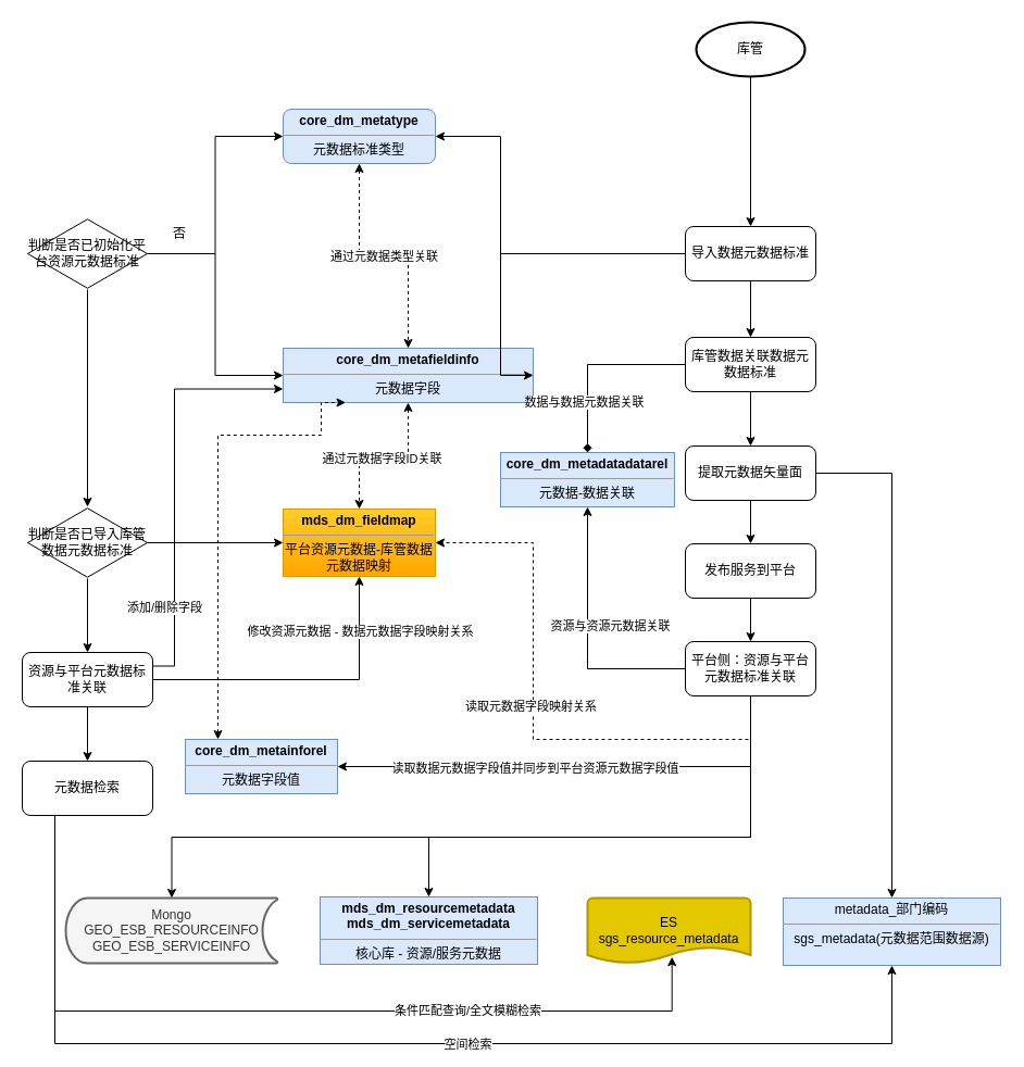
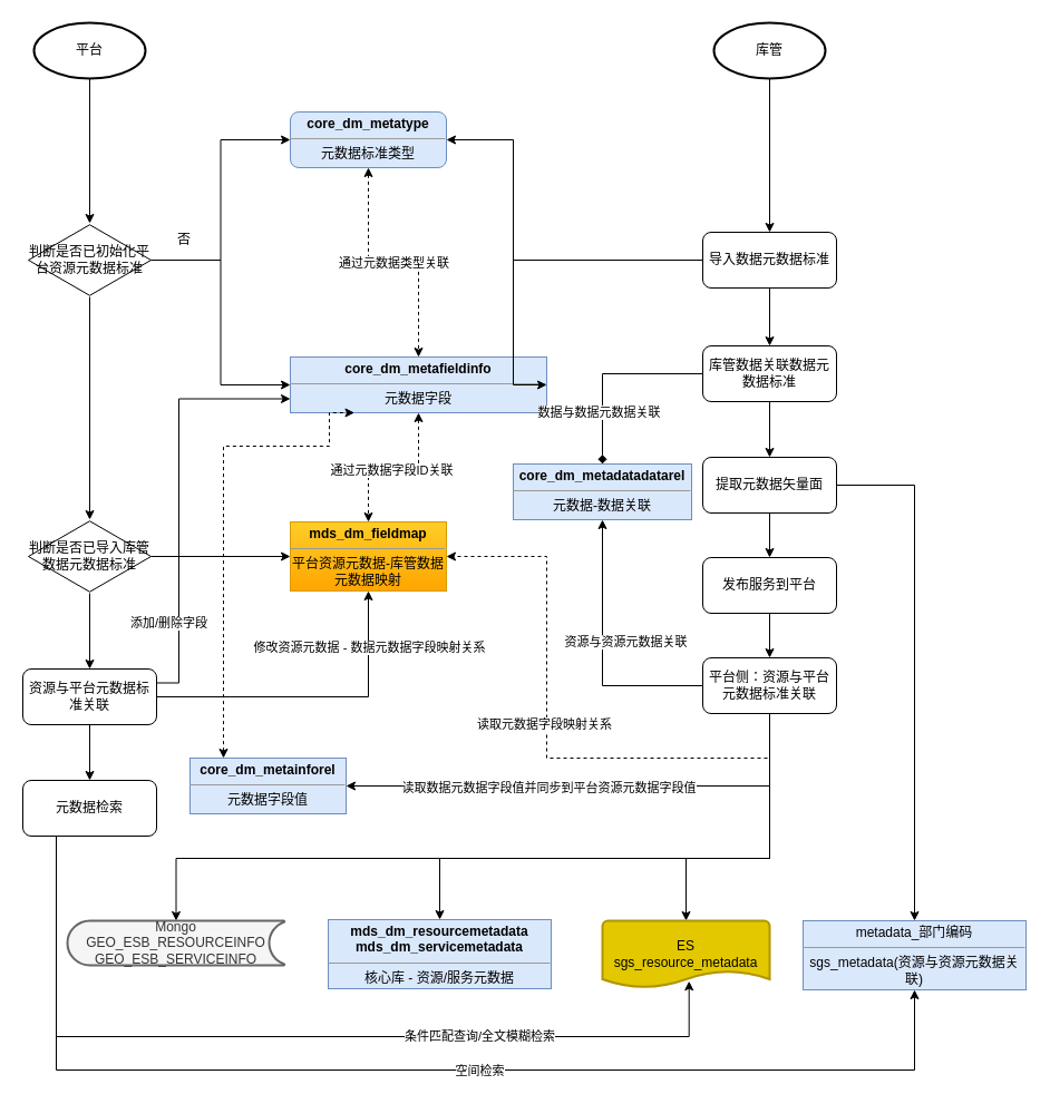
  <mxCell id="0" />
  <mxCell id="1" parent="0" />
  <mxCell id="2" style="edgeStyle=orthogonalEdgeStyle;rounded=0;orthogonalLoop=1;jettySize=auto;html=1;entryX=0.5;entryY=0;entryDx=0;entryDy=0;startArrow=classic;startFill=1;dashed=1;" edge="1" parent="1" source="4" target="7"><mxGeometry relative="1" as="geometry" /></mxCell>
  <mxCell id="3" value="通过元数据类型关联" style="edgeLabel;html=1;align=center;verticalAlign=middle;resizable=0;points=[];" vertex="1" connectable="0" parent="2"><mxGeometry x="-0.001" relative="1" as="geometry"><mxPoint as="offset" /></mxGeometry></mxCell>
  <mxCell id="4" value="&lt;p style=&quot;margin:0px;margin-top:4px;text-align:center;&quot;&gt;&lt;b&gt;core_dm_metatype&lt;/b&gt;&lt;/p&gt;&lt;hr size=&quot;1&quot;&gt;&lt;div style=&quot;text-align: center; height: 2px;&quot;&gt;元数据标准类型&lt;/div&gt;" style="verticalAlign=top;align=left;overflow=fill;fontSize=12;fontFamily=Helvetica;html=1;whiteSpace=wrap;fillColor=#dae8fc;strokeColor=#6c8ebf;rounded=1;" vertex="1" parent="1"><mxGeometry x="260" y="100" width="140" height="50" as="geometry" /></mxCell>
  <mxCell id="5" style="edgeStyle=orthogonalEdgeStyle;rounded=0;orthogonalLoop=1;jettySize=auto;html=1;entryX=0.5;entryY=0;entryDx=0;entryDy=0;startArrow=classic;startFill=1;dashed=1;" edge="1" parent="1" source="7" target="24"><mxGeometry relative="1" as="geometry" /></mxCell>
  <mxCell id="6" value="通过元数据字段ID关联" style="edgeLabel;html=1;align=center;verticalAlign=middle;resizable=0;points=[];" vertex="1" connectable="0" parent="5"><mxGeometry x="0.037" y="2" relative="1" as="geometry"><mxPoint as="offset" /></mxGeometry></mxCell>
  <mxCell id="7" value="&lt;p style=&quot;margin:0px;margin-top:4px;text-align:center;&quot;&gt;&lt;b&gt;core_dm_metafieldinfo&lt;/b&gt;&lt;/p&gt;&lt;hr size=&quot;1&quot;&gt;&lt;div style=&quot;text-align: center; height: 2px;&quot;&gt;元数据字段&lt;/div&gt;" style="verticalAlign=top;align=left;overflow=fill;fontSize=12;fontFamily=Helvetica;html=1;whiteSpace=wrap;fillColor=#dae8fc;strokeColor=#6c8ebf;" vertex="1" parent="1"><mxGeometry x="260" y="320" width="230" height="50" as="geometry" /></mxCell>
  <mxCell id="8" style="edgeStyle=orthogonalEdgeStyle;rounded=0;orthogonalLoop=1;jettySize=auto;html=1;entryX=1;entryY=0.5;entryDx=0;entryDy=0;" edge="1" parent="1" source="11" target="4"><mxGeometry relative="1" as="geometry"><Array as="points"><mxPoint x="460" y="233" /><mxPoint x="460" y="125" /></Array></mxGeometry></mxCell>
  <mxCell id="9" style="edgeStyle=orthogonalEdgeStyle;rounded=0;orthogonalLoop=1;jettySize=auto;html=1;entryX=1;entryY=0.5;entryDx=0;entryDy=0;" edge="1" parent="1" source="11" target="7"><mxGeometry relative="1" as="geometry"><Array as="points"><mxPoint x="460" y="233" /><mxPoint x="460" y="345" /></Array></mxGeometry></mxCell>
  <mxCell id="10" value="" style="edgeStyle=orthogonalEdgeStyle;rounded=0;orthogonalLoop=1;jettySize=auto;html=1;" edge="1" parent="1" source="11" target="28"><mxGeometry relative="1" as="geometry" /></mxCell>
  <mxCell id="11" value="导入数据元数据标准" style="rounded=1;whiteSpace=wrap;html=1;" vertex="1" parent="1"><mxGeometry x="630" y="208" width="120" height="50" as="geometry" /></mxCell>
+ <mxCell id="12" style="edgeStyle=orthogonalEdgeStyle;rounded=0;orthogonalLoop=1;jettySize=auto;html=1;entryX=0.5;entryY=0;entryDx=0;entryDy=0;entryPerimeter=0;" edge="1" parent="1" source="13" target="17"><mxGeometry relative="1" as="geometry" /></mxCell>
+ <mxCell id="13" value="平台" style="strokeWidth=2;html=1;shape=mxgraph.flowchart.start_1;whiteSpace=wrap;" vertex="1" parent="1"><mxGeometry x="30" y="20" width="100" height="50" as="geometry" /></mxCell>
  <mxCell id="14" style="edgeStyle=orthogonalEdgeStyle;rounded=0;orthogonalLoop=1;jettySize=auto;html=1;entryX=0;entryY=0.5;entryDx=0;entryDy=0;" edge="1" parent="1" source="17" target="4"><mxGeometry relative="1" as="geometry" /></mxCell>
  <mxCell id="15" style="edgeStyle=orthogonalEdgeStyle;rounded=0;orthogonalLoop=1;jettySize=auto;html=1;entryX=0;entryY=0.5;entryDx=0;entryDy=0;" edge="1" parent="1" source="17" target="7"><mxGeometry relative="1" as="geometry" /></mxCell>
  <mxCell id="16" style="edgeStyle=orthogonalEdgeStyle;rounded=0;orthogonalLoop=1;jettySize=auto;html=1;entryX=0.5;entryY=0;entryDx=0;entryDy=0;entryPerimeter=0;" edge="1" parent="1" source="17" target="23"><mxGeometry relative="1" as="geometry" /></mxCell>
  <mxCell id="17" value="判断是否已初始化平台资源元数据标准" style="html=1;whiteSpace=wrap;aspect=fixed;shape=isoRectangle;" vertex="1" parent="1"><mxGeometry x="25" y="200" width="110" height="66" as="geometry" /></mxCell>
  <mxCell id="18" style="edgeStyle=orthogonalEdgeStyle;rounded=0;orthogonalLoop=1;jettySize=auto;html=1;entryX=0.5;entryY=0;entryDx=0;entryDy=0;" edge="1" parent="1" source="19" target="11"><mxGeometry relative="1" as="geometry" /></mxCell>
  <mxCell id="19" value="库管" style="strokeWidth=2;html=1;shape=mxgraph.flowchart.start_1;whiteSpace=wrap;" vertex="1" parent="1"><mxGeometry x="640" y="20" width="100" height="50" as="geometry" /></mxCell>
  <mxCell id="20" value="否" style="text;html=1;strokeColor=none;fillColor=none;align=center;verticalAlign=middle;whiteSpace=wrap;rounded=0;" vertex="1" parent="1"><mxGeometry x="135" y="200" width="60" height="30" as="geometry" /></mxCell>
  <mxCell id="21" style="edgeStyle=orthogonalEdgeStyle;rounded=0;orthogonalLoop=1;jettySize=auto;html=1;entryX=0;entryY=0.5;entryDx=0;entryDy=0;" edge="1" parent="1" source="23" target="24"><mxGeometry relative="1" as="geometry" /></mxCell>
  <mxCell id="22" value="" style="edgeStyle=orthogonalEdgeStyle;rounded=0;orthogonalLoop=1;jettySize=auto;html=1;" edge="1" parent="1" source="23" target="50"><mxGeometry relative="1" as="geometry" /></mxCell>
  <mxCell id="23" value="判断是否已导入库管数据元数据标准" style="html=1;whiteSpace=wrap;aspect=fixed;shape=isoRectangle;" vertex="1" parent="1"><mxGeometry x="25" y="466" width="110" height="66" as="geometry" /></mxCell>
  <mxCell id="24" value="&lt;p style=&quot;margin:0px;margin-top:4px;text-align:center;&quot;&gt;&lt;b&gt;mds_dm_fieldmap&lt;/b&gt;&lt;/p&gt;&lt;hr size=&quot;1&quot;&gt;&lt;div style=&quot;text-align: center; height: 2px;&quot;&gt;平台资源元数据-库管数据元数据映射&lt;/div&gt;" style="verticalAlign=top;align=left;overflow=fill;fontSize=12;fontFamily=Helvetica;html=1;whiteSpace=wrap;fillColor=#ffcd28;gradientColor=#ffa500;strokeColor=#d79b00;" vertex="1" parent="1"><mxGeometry x="260" y="468" width="140" height="62" as="geometry" /></mxCell>
  <mxCell id="25" style="edgeStyle=orthogonalEdgeStyle;rounded=0;orthogonalLoop=1;jettySize=auto;html=1;endArrow=diamond;" edge="1" parent="1" source="28" target="29"><mxGeometry relative="1" as="geometry" /></mxCell>
  <mxCell id="26" value="数据与数据元数据关联" style="edgeLabel;html=1;align=center;verticalAlign=middle;resizable=0;points=[];" vertex="1" connectable="0" parent="25"><mxGeometry x="0.438" y="-4" relative="1" as="geometry"><mxPoint y="1" as="offset" /></mxGeometry></mxCell>
  <mxCell id="27" value="" style="edgeStyle=orthogonalEdgeStyle;rounded=0;orthogonalLoop=1;jettySize=auto;html=1;" edge="1" parent="1" source="28" target="56"><mxGeometry relative="1" as="geometry" /></mxCell>
  <mxCell id="28" value="库管数据关联数据元数据标准" style="rounded=1;whiteSpace=wrap;html=1;" vertex="1" parent="1"><mxGeometry x="630" y="310" width="120" height="50" as="geometry" /></mxCell>
  <mxCell id="29" value="&lt;p style=&quot;margin:0px;margin-top:4px;text-align:center;&quot;&gt;&lt;b&gt;core_dm_metadatadatarel&lt;/b&gt;&lt;/p&gt;&lt;hr size=&quot;1&quot;&gt;&lt;div style=&quot;text-align: center; height: 2px;&quot;&gt;元数据-数据关联&lt;/div&gt;" style="verticalAlign=top;align=left;overflow=fill;fontSize=12;fontFamily=Helvetica;html=1;whiteSpace=wrap;fillColor=#dae8fc;strokeColor=#6c8ebf;" vertex="1" parent="1"><mxGeometry x="460" y="416" width="160" height="50" as="geometry" /></mxCell>
  <mxCell id="30" style="edgeStyle=orthogonalEdgeStyle;rounded=0;orthogonalLoop=1;jettySize=auto;html=1;entryX=0.5;entryY=0;entryDx=0;entryDy=0;" edge="1" parent="1" source="31" target="41"><mxGeometry relative="1" as="geometry" /></mxCell>
  <mxCell id="31" value="发布服务到平台" style="rounded=1;whiteSpace=wrap;html=1;" vertex="1" parent="1"><mxGeometry x="630" y="500" width="120" height="50" as="geometry" /></mxCell>
  <mxCell id="32" style="edgeStyle=orthogonalEdgeStyle;rounded=0;orthogonalLoop=1;jettySize=auto;html=1;entryX=0.5;entryY=1;entryDx=0;entryDy=0;" edge="1" parent="1" source="41" target="29"><mxGeometry relative="1" as="geometry" /></mxCell>
  <mxCell id="33" value="资源与资源元数据关联" style="edgeLabel;html=1;align=center;verticalAlign=middle;resizable=0;points=[];" vertex="1" connectable="0" parent="32"><mxGeometry x="0.093" y="4" relative="1" as="geometry"><mxPoint x="24" y="1" as="offset" /></mxGeometry></mxCell>
  <mxCell id="34" style="edgeStyle=orthogonalEdgeStyle;rounded=0;orthogonalLoop=1;jettySize=auto;html=1;entryX=0.5;entryY=0;entryDx=0;entryDy=0;entryPerimeter=0;" edge="1" parent="1" source="41" target="43"><mxGeometry relative="1" as="geometry"><Array as="points"><mxPoint x="690" y="770" /><mxPoint x="158" y="770" /></Array></mxGeometry></mxCell>
  <mxCell id="35" style="edgeStyle=orthogonalEdgeStyle;rounded=0;orthogonalLoop=1;jettySize=auto;html=1;entryX=0.5;entryY=0;entryDx=0;entryDy=0;" edge="1" parent="1" source="41" target="44"><mxGeometry relative="1" as="geometry"><Array as="points"><mxPoint x="690" y="770" /><mxPoint x="394" y="770" /></Array></mxGeometry></mxCell>
+ <mxCell id="36" style="edgeStyle=orthogonalEdgeStyle;rounded=0;orthogonalLoop=1;jettySize=auto;html=1;entryX=0.5;entryY=0;entryDx=0;entryDy=0;entryPerimeter=0;" edge="1" parent="1" source="41" target="42"><mxGeometry relative="1" as="geometry"><Array as="points"><mxPoint x="690" y="770" /><mxPoint x="615" y="770" /></Array></mxGeometry></mxCell>
  <mxCell id="37" style="edgeStyle=orthogonalEdgeStyle;rounded=0;orthogonalLoop=1;jettySize=auto;html=1;entryX=1;entryY=0.5;entryDx=0;entryDy=0;dashed=1;" edge="1" parent="1" target="24"><mxGeometry relative="1" as="geometry"><mxPoint x="690" y="670" as="sourcePoint" /><Array as="points"><mxPoint x="690" y="680" /><mxPoint x="490" y="680" /><mxPoint x="490" y="499" /></Array></mxGeometry></mxCell>
  <mxCell id="38" value="读取元数据字段映射关系" style="edgeLabel;html=1;align=center;verticalAlign=middle;resizable=0;points=[];" vertex="1" connectable="0" parent="37"><mxGeometry x="0.002" y="3" relative="1" as="geometry"><mxPoint as="offset" /></mxGeometry></mxCell>
  <mxCell id="39" style="edgeStyle=orthogonalEdgeStyle;rounded=0;orthogonalLoop=1;jettySize=auto;html=1;entryX=1;entryY=0.5;entryDx=0;entryDy=0;" edge="1" parent="1" source="41" target="52"><mxGeometry relative="1" as="geometry"><Array as="points"><mxPoint x="690" y="705" /></Array></mxGeometry></mxCell>
  <mxCell id="40" value="读取数据元数据字段值并同步到平台资源元数据字段值" style="edgeLabel;html=1;align=center;verticalAlign=middle;resizable=0;points=[];" vertex="1" connectable="0" parent="39"><mxGeometry x="0.187" y="1" relative="1" as="geometry"><mxPoint as="offset" /></mxGeometry></mxCell>
  <mxCell id="41" value="平台侧：资源与平台元数据标准关联" style="rounded=1;whiteSpace=wrap;html=1;" vertex="1" parent="1"><mxGeometry x="630" y="590" width="120" height="50" as="geometry" /></mxCell>
  <mxCell id="42" value="ES sgs_resource_metadata" style="strokeWidth=2;html=1;shape=mxgraph.flowchart.document2;whiteSpace=wrap;size=0.25;fillColor=#e3c800;fontColor=#000000;strokeColor=#B09500;" vertex="1" parent="1"><mxGeometry x="540" y="826" width="150" height="60" as="geometry" /></mxCell>
- <mxCell id="43" value="Mongo&lt;br&gt;GEO_ESB_RESOURCEINFO&lt;br&gt;GEO_ESB_SERVICEINFO" style="strokeWidth=2;html=1;shape=mxgraph.flowchart.stored_data;whiteSpace=wrap;fillColor=#f5f5f5;fontColor=#333333;strokeColor=#666666;" vertex="1" parent="1"><mxGeometry x="60" y="826" width="195" height="60" as="geometry" /></mxCell>
+ <mxCell id="43" value="Mongo&lt;br&gt;GEO_ESB_RESOURCEINFO&lt;br&gt;GEO_ESB_SERVICEINFO" style="strokeWidth=2;html=1;shape=mxgraph.flowchart.stored_data;whiteSpace=wrap;fillColor=#f5f5f5;fontColor=#333333;strokeColor=#666666;" vertex="1" parent="1"><mxGeometry x="60" y="826" width="195" height="40" as="geometry" /></mxCell>
  <mxCell id="44" value="&lt;p style=&quot;margin:0px;margin-top:4px;text-align:center;&quot;&gt;&lt;b&gt;mds_dm_resourcemetadata&lt;br&gt;mds_dm_servicemetadata&lt;/b&gt;&lt;/p&gt;&lt;hr size=&quot;1&quot;&gt;&lt;div style=&quot;text-align: center; height: 2px;&quot;&gt;核心库 - 资源/服务元数据&lt;/div&gt;" style="verticalAlign=top;align=left;overflow=fill;fontSize=12;fontFamily=Helvetica;html=1;whiteSpace=wrap;fillColor=#dae8fc;strokeColor=#6c8ebf;" vertex="1" parent="1"><mxGeometry x="294" y="825" width="200" height="62" as="geometry" /></mxCell>
  <mxCell id="45" style="edgeStyle=orthogonalEdgeStyle;rounded=0;orthogonalLoop=1;jettySize=auto;html=1;entryX=0.5;entryY=1;entryDx=0;entryDy=0;" edge="1" parent="1" source="50" target="24"><mxGeometry relative="1" as="geometry" /></mxCell>
  <mxCell id="46" value="修改资源元数据 - 数据元数据字段映射关系" style="edgeLabel;html=1;align=center;verticalAlign=middle;resizable=0;points=[];" vertex="1" connectable="0" parent="45"><mxGeometry x="-0.193" y="-2" relative="1" as="geometry"><mxPoint x="75" y="-47" as="offset" /></mxGeometry></mxCell>
  <mxCell id="47" style="edgeStyle=orthogonalEdgeStyle;rounded=0;orthogonalLoop=1;jettySize=auto;html=1;entryX=0;entryY=0.75;entryDx=0;entryDy=0;exitX=1;exitY=0.25;exitDx=0;exitDy=0;" edge="1" parent="1" source="50" target="7"><mxGeometry relative="1" as="geometry"><Array as="points"><mxPoint x="160" y="613" /><mxPoint x="160" y="358" /></Array></mxGeometry></mxCell>
  <mxCell id="48" value="添加/删除字段" style="edgeLabel;html=1;align=center;verticalAlign=middle;resizable=0;points=[];" vertex="1" connectable="0" parent="47"><mxGeometry x="-0.603" relative="1" as="geometry"><mxPoint x="-10" as="offset" /></mxGeometry></mxCell>
  <mxCell id="49" value="" style="edgeStyle=orthogonalEdgeStyle;rounded=0;orthogonalLoop=1;jettySize=auto;html=1;" edge="1" parent="1" source="50" target="60"><mxGeometry relative="1" as="geometry" /></mxCell>
  <mxCell id="50" value="资源与平台元数据标准关联" style="rounded=1;whiteSpace=wrap;html=1;" vertex="1" parent="1"><mxGeometry x="20" y="600" width="120" height="50" as="geometry" /></mxCell>
  <mxCell id="51" style="edgeStyle=orthogonalEdgeStyle;rounded=0;orthogonalLoop=1;jettySize=auto;html=1;entryX=0.25;entryY=1;entryDx=0;entryDy=0;dashed=1;startArrow=classic;startFill=1;" edge="1" parent="1" source="52" target="7"><mxGeometry relative="1" as="geometry"><Array as="points"><mxPoint x="200" y="400" /><mxPoint x="295" y="400" /></Array></mxGeometry></mxCell>
  <mxCell id="52" value="&lt;p style=&quot;margin:0px;margin-top:4px;text-align:center;&quot;&gt;&lt;b&gt;core_dm_metainforel&lt;/b&gt;&lt;/p&gt;&lt;hr size=&quot;1&quot;&gt;&lt;div style=&quot;text-align: center; height: 2px;&quot;&gt;元数据字段值&lt;/div&gt;" style="verticalAlign=top;align=left;overflow=fill;fontSize=12;fontFamily=Helvetica;html=1;whiteSpace=wrap;fillColor=#dae8fc;strokeColor=#6c8ebf;" vertex="1" parent="1"><mxGeometry x="170" y="680" width="140" height="50" as="geometry" /></mxCell>
- <mxCell id="53" value="&lt;p style=&quot;margin:0px;margin-top:4px;text-align:center;&quot;&gt;metadata_部门编码&lt;/p&gt;&lt;hr size=&quot;1&quot;&gt;&lt;div style=&quot;text-align: center; height: 2px;&quot;&gt;sgs_metadata(元数据范围数据源)&lt;/div&gt;" style="verticalAlign=top;align=left;overflow=fill;fontSize=12;fontFamily=Helvetica;html=1;whiteSpace=wrap;fillColor=#dae8fc;strokeColor=#6c8ebf;" vertex="1" parent="1"><mxGeometry x="720" y="826" width="200" height="62" as="geometry" /></mxCell>
+ <mxCell id="53" value="&lt;p style=&quot;margin:0px;margin-top:4px;text-align:center;&quot;&gt;metadata_部门编码&lt;/p&gt;&lt;hr size=&quot;1&quot;&gt;&lt;div style=&quot;text-align: center; height: 2px;&quot;&gt;sgs_metadata(资源与资源元数据关联)&lt;/div&gt;" style="verticalAlign=top;align=left;overflow=fill;fontSize=12;fontFamily=Helvetica;html=1;whiteSpace=wrap;fillColor=#dae8fc;strokeColor=#6c8ebf;" vertex="1" parent="1"><mxGeometry x="720" y="826" width="200" height="62" as="geometry" /></mxCell>
  <mxCell id="54" value="" style="edgeStyle=orthogonalEdgeStyle;rounded=0;orthogonalLoop=1;jettySize=auto;html=1;" edge="1" parent="1" source="56" target="31"><mxGeometry relative="1" as="geometry" /></mxCell>
  <mxCell id="55" style="edgeStyle=orthogonalEdgeStyle;rounded=0;orthogonalLoop=1;jettySize=auto;html=1;entryX=0.5;entryY=0;entryDx=0;entryDy=0;exitX=1;exitY=0.5;exitDx=0;exitDy=0;" edge="1" parent="1" source="56" target="53"><mxGeometry relative="1" as="geometry" /></mxCell>
  <mxCell id="56" value="提取元数据矢量面" style="rounded=1;whiteSpace=wrap;html=1;" vertex="1" parent="1"><mxGeometry x="630" y="410" width="120" height="50" as="geometry" /></mxCell>
  <mxCell id="57" style="edgeStyle=orthogonalEdgeStyle;rounded=0;orthogonalLoop=1;jettySize=auto;html=1;entryX=0.5;entryY=1;entryDx=0;entryDy=0;" edge="1" parent="1" source="60" target="53"><mxGeometry relative="1" as="geometry"><Array as="points"><mxPoint x="50" y="960" /><mxPoint x="820" y="960" /></Array></mxGeometry></mxCell>
  <mxCell id="58" value="空间检索" style="edgeLabel;html=1;align=center;verticalAlign=middle;resizable=0;points=[];" vertex="1" connectable="0" parent="57"><mxGeometry x="0.12" relative="1" as="geometry"><mxPoint as="offset" /></mxGeometry></mxCell>
  <mxCell id="59" value="条件匹配查询/全文模糊检索" style="edgeStyle=orthogonalEdgeStyle;rounded=0;orthogonalLoop=1;jettySize=auto;html=1;entryX=0.518;entryY=0.903;entryDx=0;entryDy=0;entryPerimeter=0;" edge="1" parent="1" source="60" target="42"><mxGeometry x="0.404" relative="1" as="geometry"><Array as="points"><mxPoint x="50" y="930" /><mxPoint x="618" y="930" /></Array><mxPoint as="offset" /></mxGeometry></mxCell>
  <mxCell id="60" value="元数据检索" style="rounded=1;whiteSpace=wrap;html=1;" vertex="1" parent="1"><mxGeometry x="20" y="700" width="120" height="50" as="geometry" /></mxCell>
